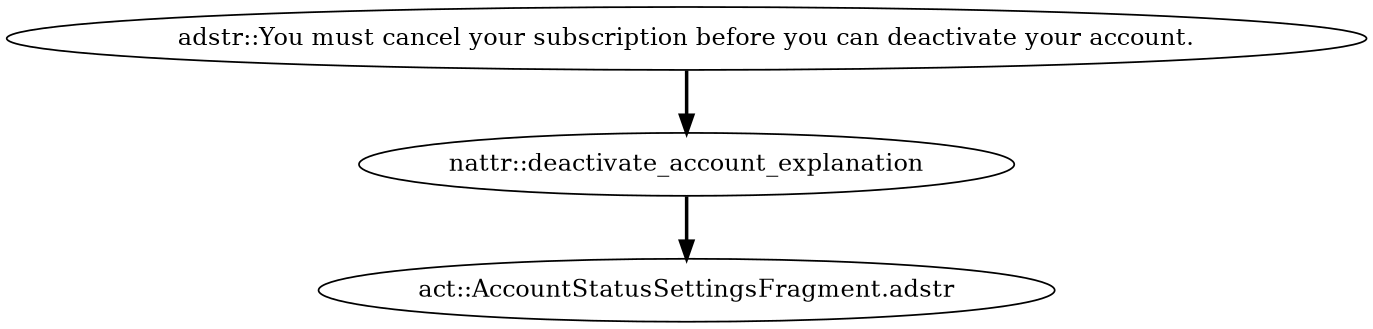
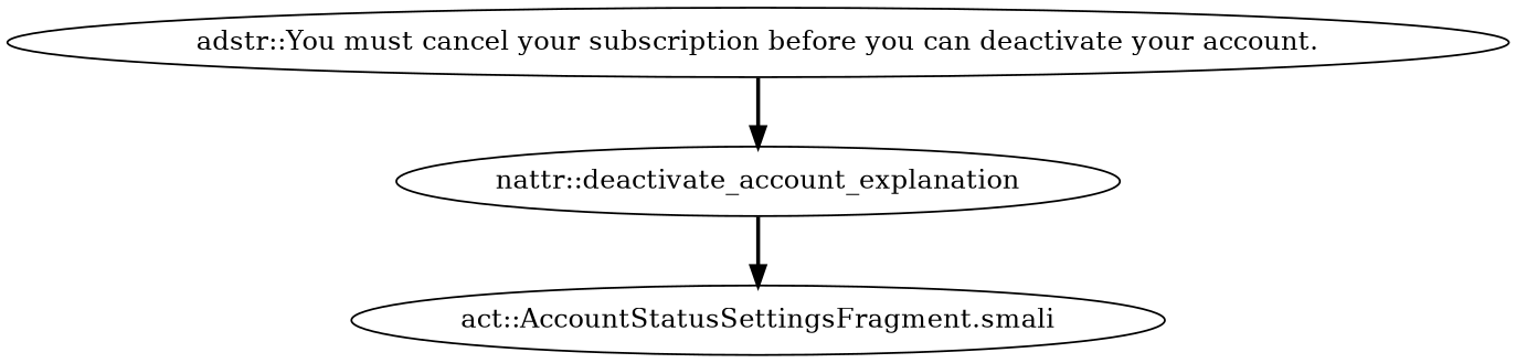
  digraph {
    edge [style=bold]
    "adstr::You must cancel your subscription before you can deactivate your account."
    "nattr::deactivate_account_explanation"
-   "act::AccountStatusSettingsFragment.smali" [label="act::AccountStatusSettingsFragment.adstr"]
+   "act::AccountStatusSettingsFragment.smali"
    "adstr::You must cancel your subscription before you can deactivate your account." -> "nattr::deactivate_account_explanation"
    "nattr::deactivate_account_explanation" -> "act::AccountStatusSettingsFragment.smali"
  }
